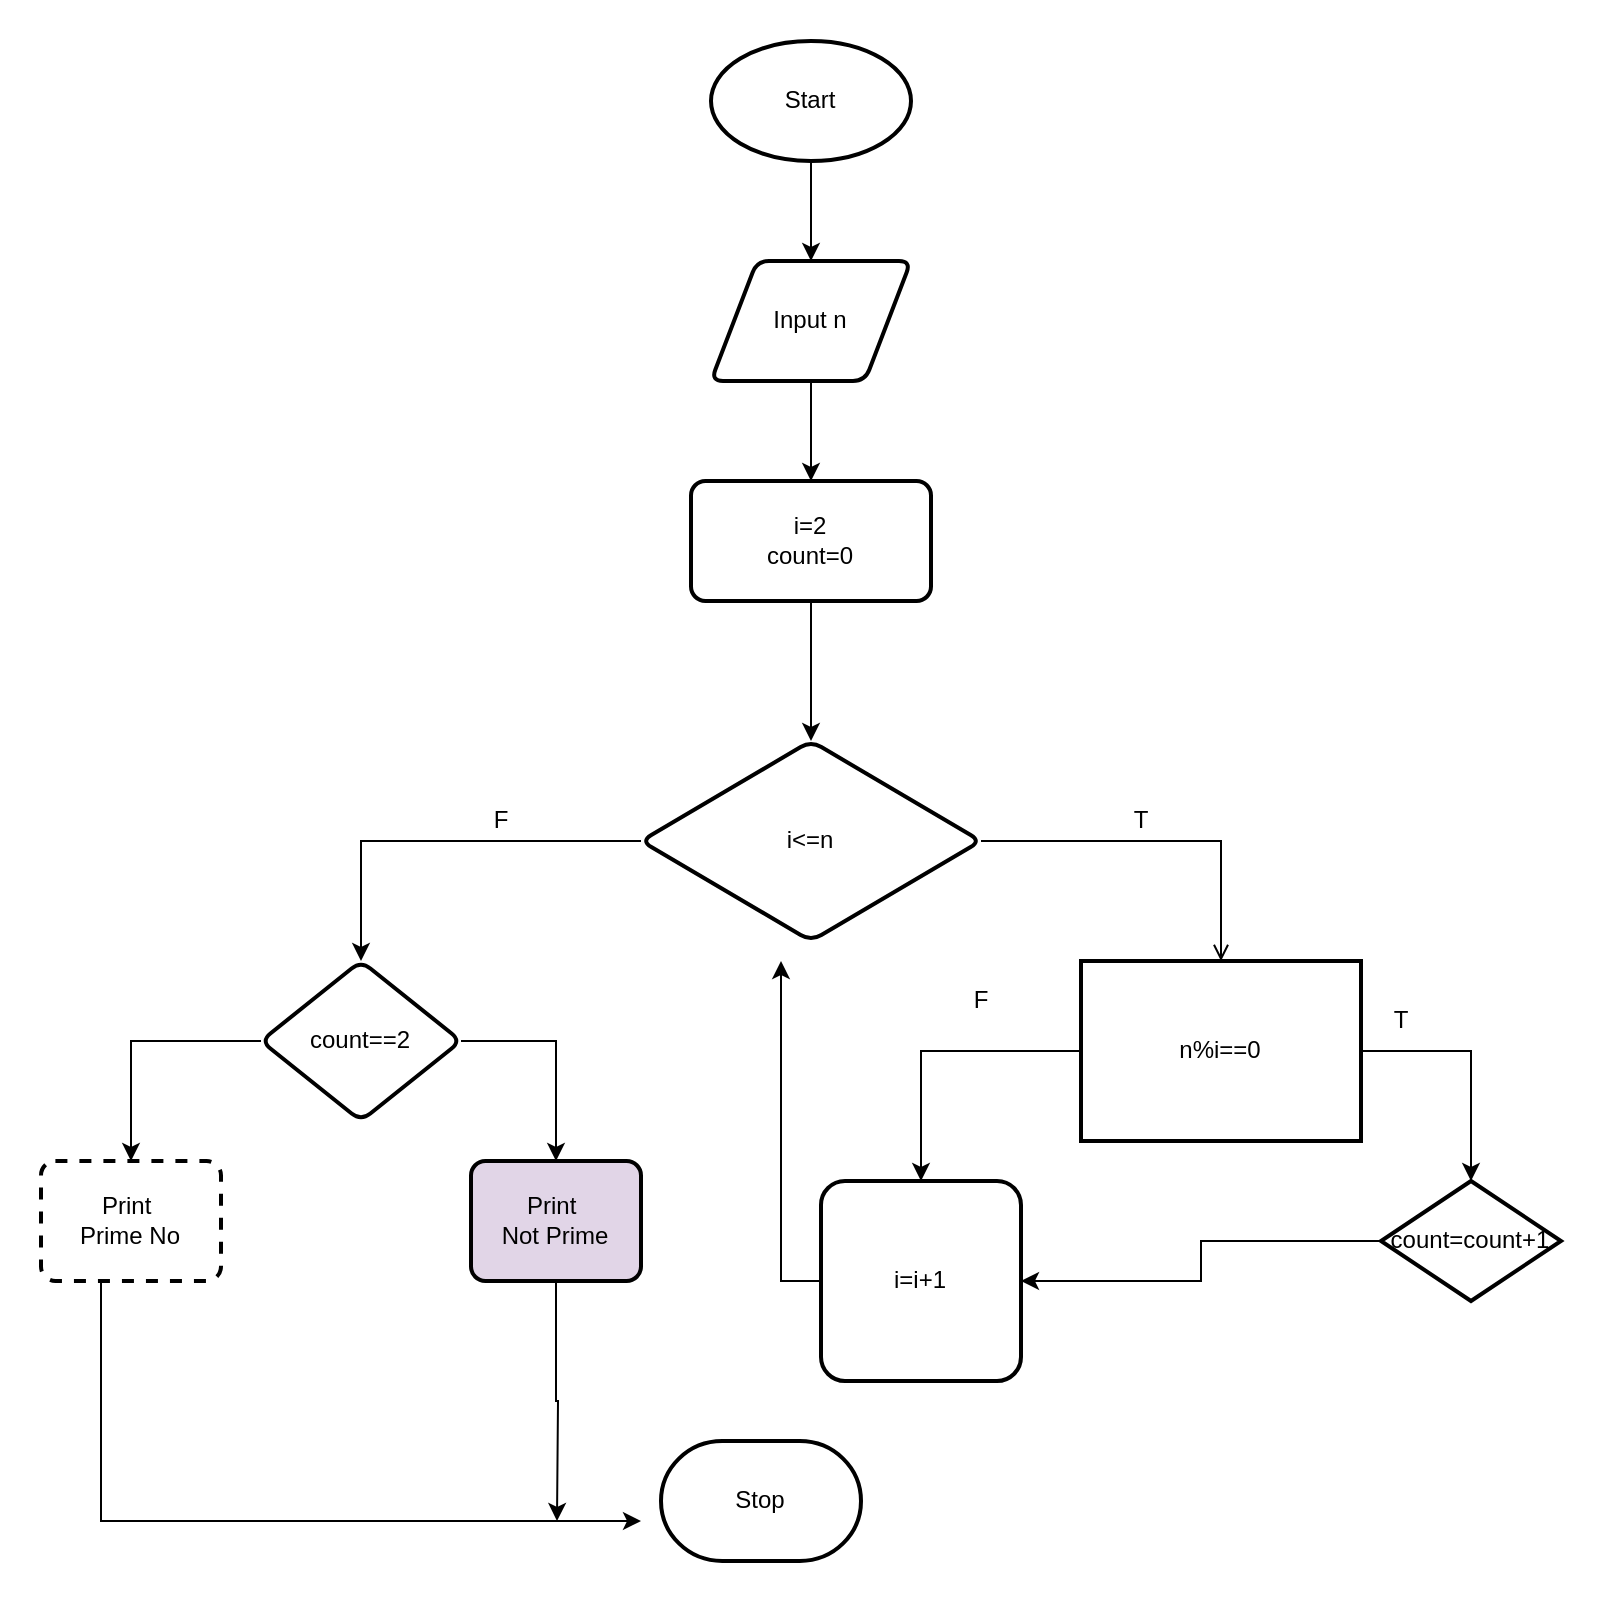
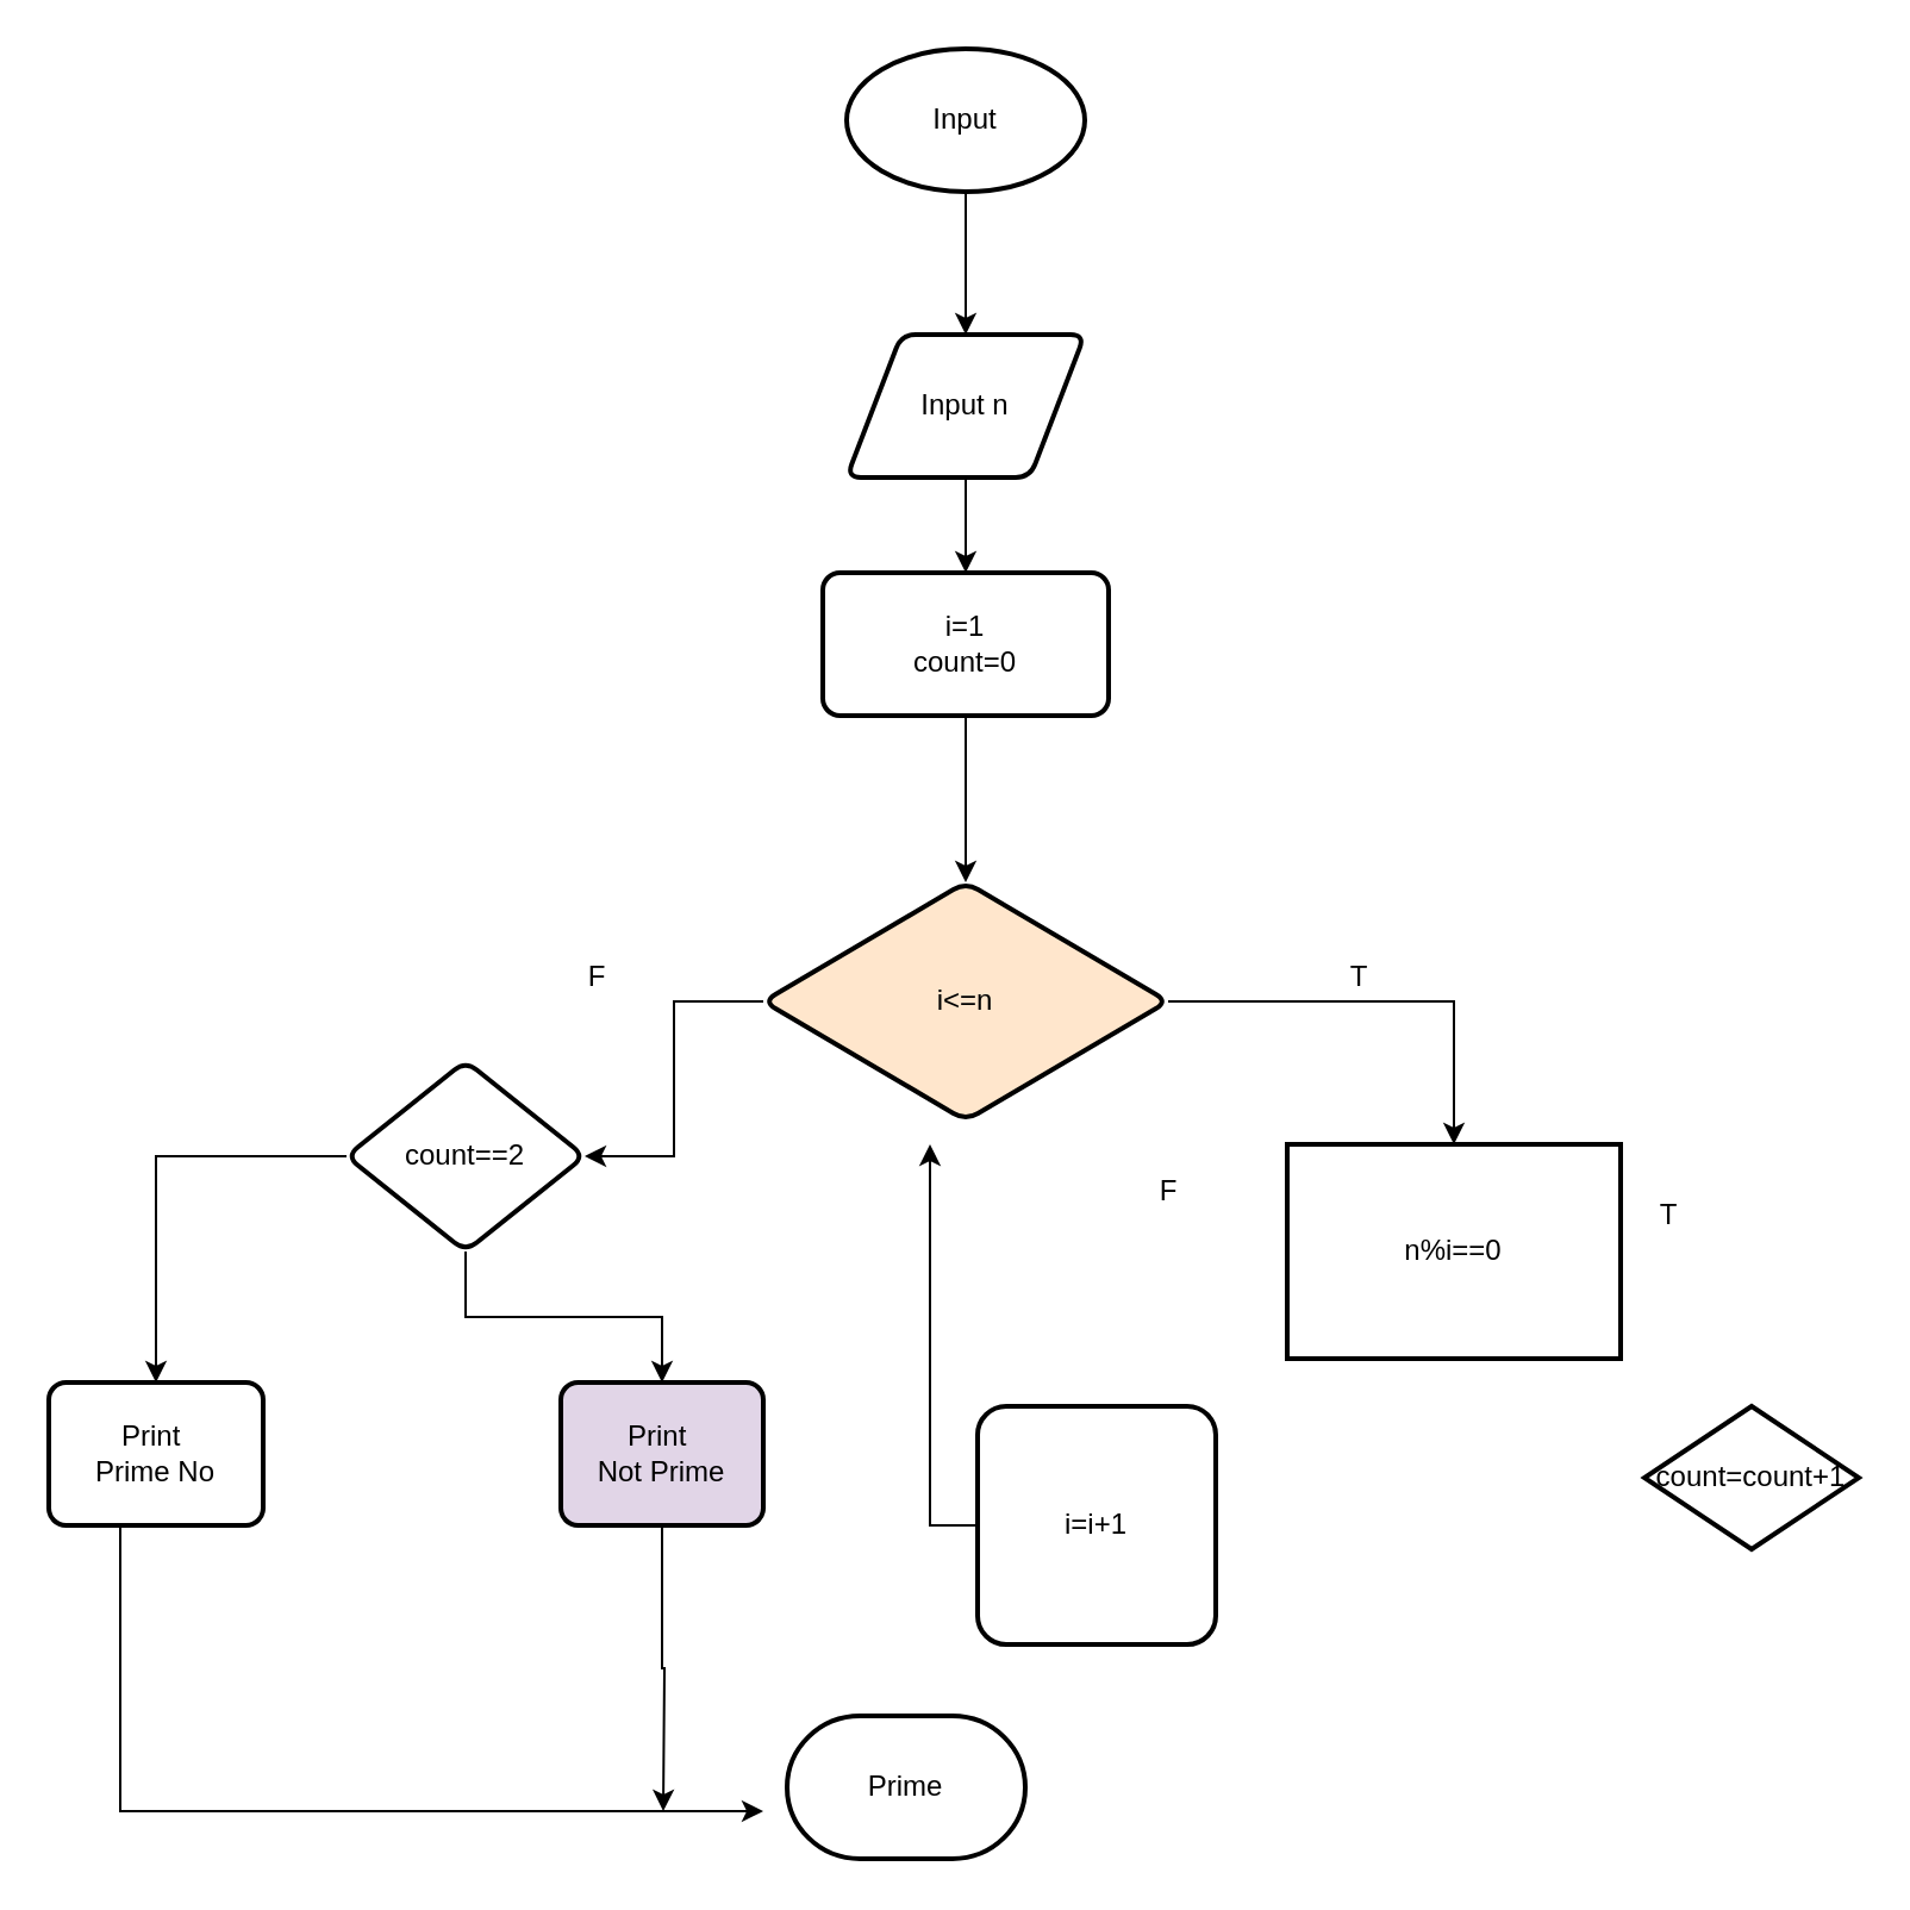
  <mxCell id="0" />
  <mxCell id="1" parent="0" />
  <mxCell id="2" style="edgeStyle=orthogonalEdgeStyle;rounded=0;orthogonalLoop=1;jettySize=auto;html=1;entryX=0.5;entryY=0;entryDx=0;entryDy=0;" edge="1" parent="1" source="3" target="5"><mxGeometry relative="1" as="geometry" /></mxCell>
- <mxCell id="3" value="Start" style="strokeWidth=2;html=1;shape=mxgraph.flowchart.start_1;whiteSpace=wrap;" vertex="1" parent="1"><mxGeometry x="355" y="20" width="100" height="60" as="geometry" /></mxCell>
+ <mxCell id="3" value="Input" style="strokeWidth=2;html=1;shape=mxgraph.flowchart.start_1;whiteSpace=wrap;" vertex="1" parent="1"><mxGeometry x="355" y="20" width="100" height="60" as="geometry" /></mxCell>
  <mxCell id="4" value="" style="edgeStyle=orthogonalEdgeStyle;rounded=0;orthogonalLoop=1;jettySize=auto;html=1;" edge="1" parent="1" source="5" target="7"><mxGeometry relative="1" as="geometry" /></mxCell>
- <mxCell id="5" value="Input n" style="shape=parallelogram;html=1;strokeWidth=2;perimeter=parallelogramPerimeter;whiteSpace=wrap;rounded=1;arcSize=12;size=0.23;" vertex="1" parent="1"><mxGeometry x="355" y="130" width="100" height="60" as="geometry" /></mxCell>
+ <mxCell id="5" value="Input n" style="shape=parallelogram;html=1;strokeWidth=2;perimeter=parallelogramPerimeter;whiteSpace=wrap;rounded=1;arcSize=12;size=0.23;" vertex="1" parent="1"><mxGeometry x="355" y="140" width="100" height="60" as="geometry" /></mxCell>
  <mxCell id="6" value="" style="edgeStyle=orthogonalEdgeStyle;rounded=0;orthogonalLoop=1;jettySize=auto;html=1;" edge="1" parent="1" source="7" target="10"><mxGeometry relative="1" as="geometry" /></mxCell>
- <mxCell id="7" value="i=2&lt;br&gt;count=0" style="whiteSpace=wrap;html=1;strokeWidth=2;rounded=1;arcSize=12;" vertex="1" parent="1"><mxGeometry x="345" y="240" width="120" height="60" as="geometry" /></mxCell>
- <mxCell id="8" value="" style="edgeStyle=orthogonalEdgeStyle;rounded=0;orthogonalLoop=1;jettySize=auto;html=1;endArrow=open;" edge="1" parent="1" source="10" target="13"><mxGeometry relative="1" as="geometry" /></mxCell>
+ <mxCell id="7" value="i=1&lt;br&gt;count=0" style="whiteSpace=wrap;html=1;strokeWidth=2;rounded=1;arcSize=12;" vertex="1" parent="1"><mxGeometry x="345" y="240" width="120" height="60" as="geometry" /></mxCell>
+ <mxCell id="8" value="" style="edgeStyle=orthogonalEdgeStyle;rounded=0;orthogonalLoop=1;jettySize=auto;html=1;" edge="1" parent="1" source="10" target="13"><mxGeometry relative="1" as="geometry" /></mxCell>
  <mxCell id="9" value="" style="edgeStyle=orthogonalEdgeStyle;rounded=0;orthogonalLoop=1;jettySize=auto;html=1;" edge="1" parent="1" source="10" target="21"><mxGeometry relative="1" as="geometry" /></mxCell>
- <mxCell id="10" value="i&amp;lt;=n" style="rhombus;whiteSpace=wrap;html=1;strokeWidth=2;rounded=1;arcSize=12;" vertex="1" parent="1"><mxGeometry x="320" y="370" width="170" height="100" as="geometry" /></mxCell>
- <mxCell id="11" value="" style="edgeStyle=orthogonalEdgeStyle;rounded=0;orthogonalLoop=1;jettySize=auto;html=1;" edge="1" parent="1" source="13" target="15"><mxGeometry relative="1" as="geometry" /></mxCell>
- <mxCell id="12" value="" style="edgeStyle=orthogonalEdgeStyle;rounded=0;orthogonalLoop=1;jettySize=auto;html=1;" edge="1" parent="1" source="13" target="18"><mxGeometry relative="1" as="geometry" /></mxCell>
+ <mxCell id="10" value="i&amp;lt;=n" style="rhombus;whiteSpace=wrap;html=1;strokeWidth=2;rounded=1;arcSize=12;fillColor=#ffe6cc;" vertex="1" parent="1"><mxGeometry x="320" y="370" width="170" height="100" as="geometry" /></mxCell>
  <mxCell id="13" value="n%i==0" style="whiteSpace=wrap;html=1;strokeWidth=2;arcSize=12;rounded=0;" vertex="1" parent="1"><mxGeometry x="540" y="480" width="140" height="90" as="geometry" /></mxCell>
  <mxCell id="14" style="edgeStyle=orthogonalEdgeStyle;rounded=0;orthogonalLoop=1;jettySize=auto;html=1;" edge="1" parent="1" source="15"><mxGeometry relative="1" as="geometry"><mxPoint x="390" y="480" as="targetPoint" /></mxGeometry></mxCell>
  <mxCell id="15" value="i=i+1" style="whiteSpace=wrap;html=1;strokeWidth=2;rounded=1;arcSize=12;" vertex="1" parent="1"><mxGeometry x="410" y="590" width="100" height="100" as="geometry" /></mxCell>
  <mxCell id="16" value="F" style="text;html=1;align=center;verticalAlign=middle;resizable=0;points=[];autosize=1;strokeColor=none;fillColor=none;" vertex="1" parent="1"><mxGeometry x="475" y="485" width="30" height="30" as="geometry" /></mxCell>
- <mxCell id="17" style="edgeStyle=orthogonalEdgeStyle;rounded=0;orthogonalLoop=1;jettySize=auto;html=1;entryX=1;entryY=0.5;entryDx=0;entryDy=0;" edge="1" parent="1" source="18" target="15"><mxGeometry relative="1" as="geometry" /></mxCell>
  <mxCell id="18" value="count=count+1" style="rhombus;whiteSpace=wrap;html=1;strokeWidth=2;arcSize=12;" vertex="1" parent="1"><mxGeometry x="690" y="590" width="90" height="60" as="geometry" /></mxCell>
  <mxCell id="19" value="" style="edgeStyle=orthogonalEdgeStyle;rounded=0;orthogonalLoop=1;jettySize=auto;html=1;" edge="1" parent="1" source="21" target="26"><mxGeometry relative="1" as="geometry" /></mxCell>
  <mxCell id="20" value="" style="edgeStyle=orthogonalEdgeStyle;rounded=0;orthogonalLoop=1;jettySize=auto;html=1;" edge="1" parent="1" source="21" target="28"><mxGeometry relative="1" as="geometry" /></mxCell>
- <mxCell id="21" value="count==2" style="rhombus;whiteSpace=wrap;html=1;strokeWidth=2;rounded=1;arcSize=12;" vertex="1" parent="1"><mxGeometry x="130" y="480" width="100" height="80" as="geometry" /></mxCell>
+ <mxCell id="21" value="count==2" style="rhombus;whiteSpace=wrap;html=1;strokeWidth=2;rounded=1;arcSize=12;" vertex="1" parent="1"><mxGeometry x="145" y="445" width="100" height="80" as="geometry" /></mxCell>
  <mxCell id="22" value="T" style="text;html=1;align=center;verticalAlign=middle;resizable=0;points=[];autosize=1;strokeColor=none;fillColor=none;" vertex="1" parent="1"><mxGeometry x="685" y="495" width="30" height="30" as="geometry" /></mxCell>
  <mxCell id="23" value="T" style="text;html=1;align=center;verticalAlign=middle;resizable=0;points=[];autosize=1;strokeColor=none;fillColor=none;" vertex="1" parent="1"><mxGeometry x="555" y="395" width="30" height="30" as="geometry" /></mxCell>
  <mxCell id="24" value="F" style="text;html=1;align=center;verticalAlign=middle;resizable=0;points=[];autosize=1;strokeColor=none;fillColor=none;" vertex="1" parent="1"><mxGeometry x="235" y="395" width="30" height="30" as="geometry" /></mxCell>
  <mxCell id="25" style="edgeStyle=orthogonalEdgeStyle;rounded=0;orthogonalLoop=1;jettySize=auto;html=1;" edge="1" parent="1" source="26"><mxGeometry relative="1" as="geometry"><mxPoint x="320" y="760" as="targetPoint" /><Array as="points"><mxPoint x="50" y="760" /><mxPoint x="65" y="760" /></Array></mxGeometry></mxCell>
- <mxCell id="26" value="Print&amp;nbsp;&lt;br&gt;Prime No" style="whiteSpace=wrap;html=1;strokeWidth=2;rounded=1;arcSize=12;dashed=1;" vertex="1" parent="1"><mxGeometry x="20" y="580" width="90" height="60" as="geometry" /></mxCell>
+ <mxCell id="26" value="Print&amp;nbsp;&lt;br&gt;Prime No" style="whiteSpace=wrap;html=1;strokeWidth=2;rounded=1;arcSize=12;" vertex="1" parent="1"><mxGeometry x="20" y="580" width="90" height="60" as="geometry" /></mxCell>
  <mxCell id="27" style="edgeStyle=orthogonalEdgeStyle;rounded=0;orthogonalLoop=1;jettySize=auto;html=1;" edge="1" parent="1" source="28"><mxGeometry relative="1" as="geometry"><mxPoint x="278" y="760" as="targetPoint" /></mxGeometry></mxCell>
  <mxCell id="28" value="Print&amp;nbsp;&lt;br&gt;Not Prime" style="whiteSpace=wrap;html=1;strokeWidth=2;rounded=1;arcSize=12;fillColor=#e1d5e7;" vertex="1" parent="1"><mxGeometry x="235" y="580" width="85" height="60" as="geometry" /></mxCell>
- <mxCell id="29" value="Stop" style="strokeWidth=2;html=1;shape=mxgraph.flowchart.terminator;whiteSpace=wrap;" vertex="1" parent="1"><mxGeometry x="330" y="720" width="100" height="60" as="geometry" /></mxCell>
+ <mxCell id="29" value="Prime" style="strokeWidth=2;html=1;shape=mxgraph.flowchart.terminator;whiteSpace=wrap;" vertex="1" parent="1"><mxGeometry x="330" y="720" width="100" height="60" as="geometry" /></mxCell>
